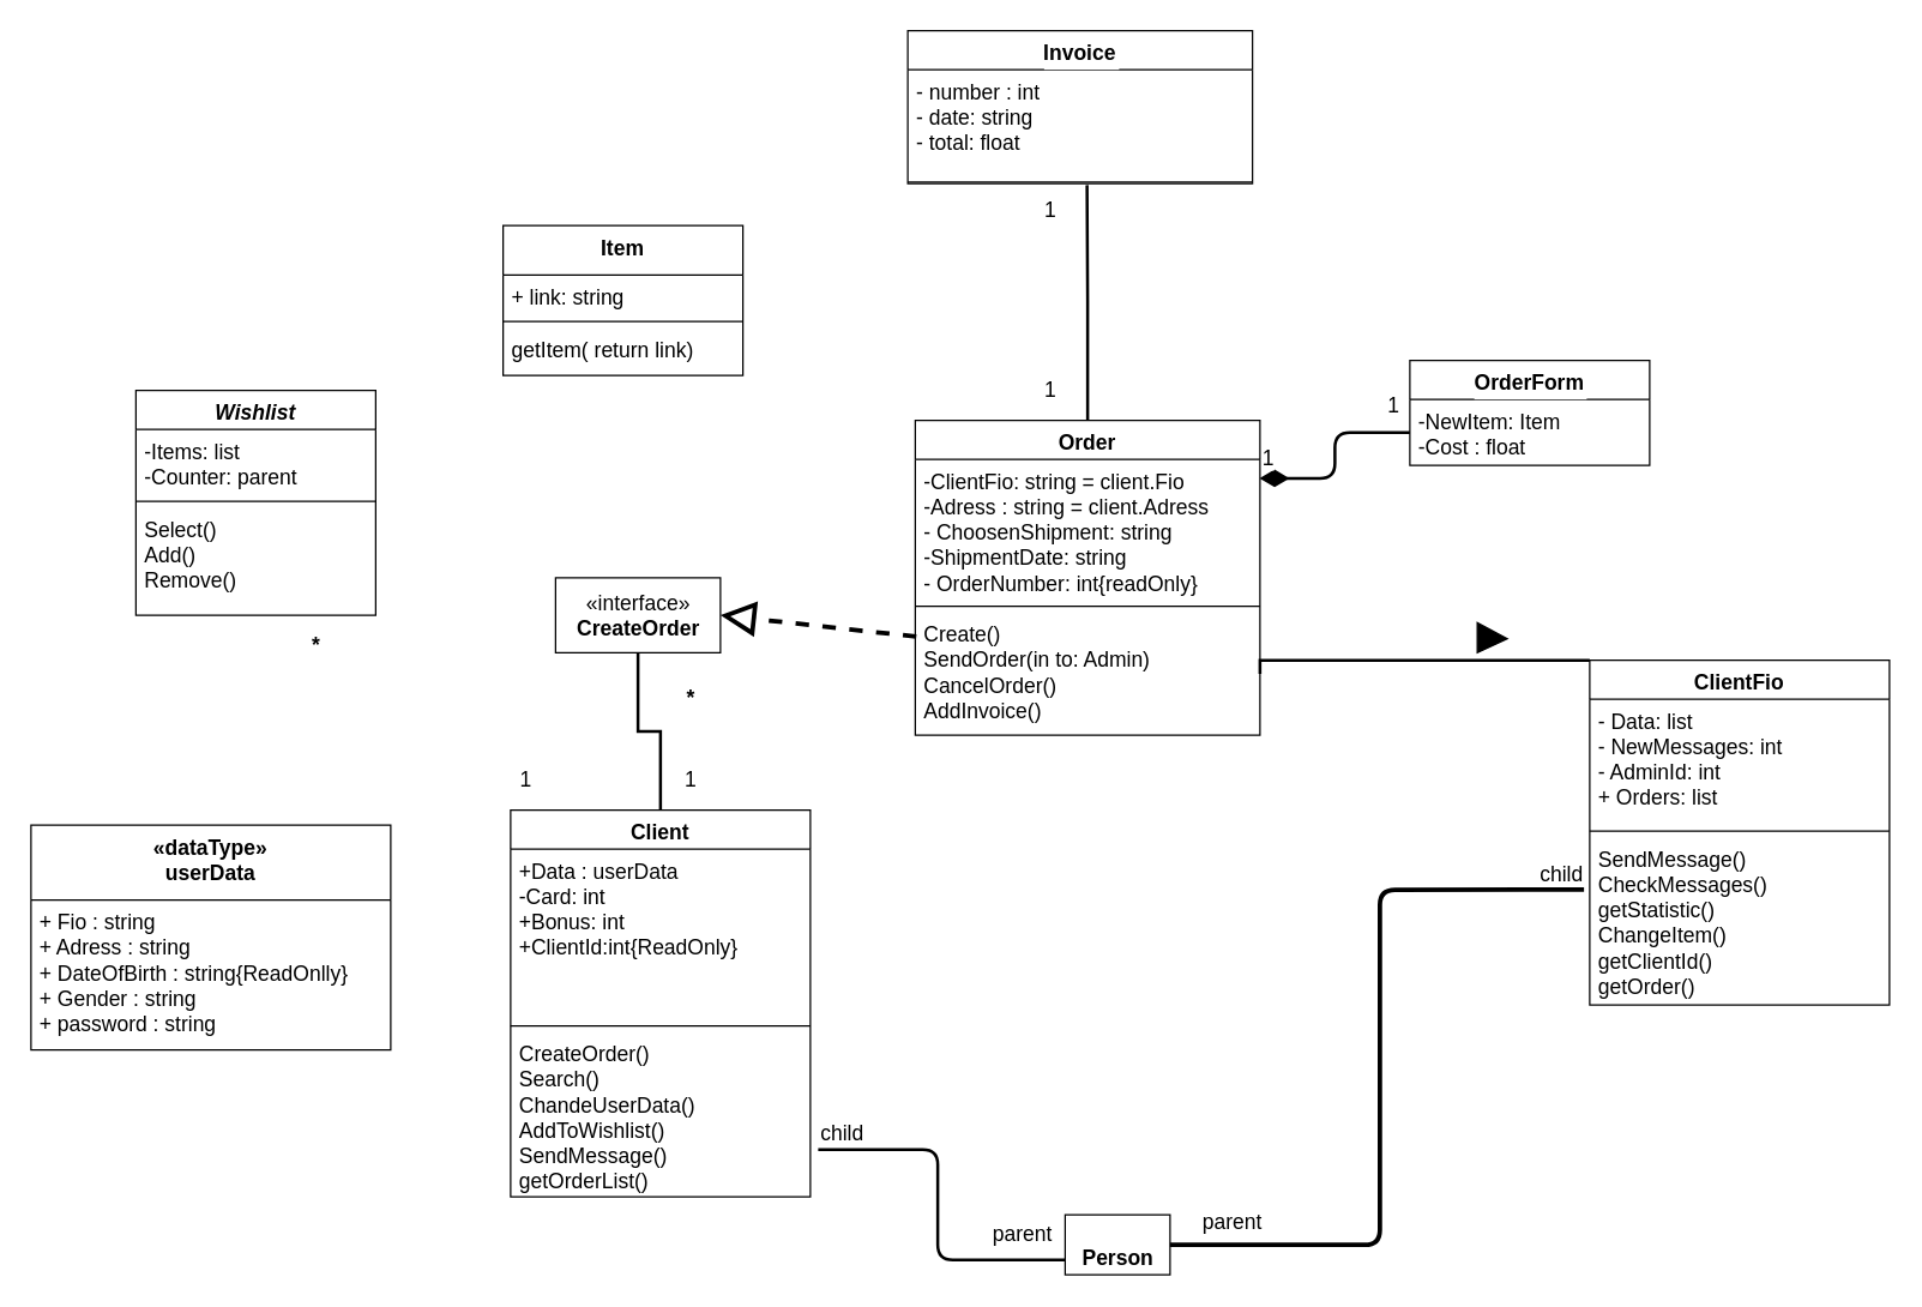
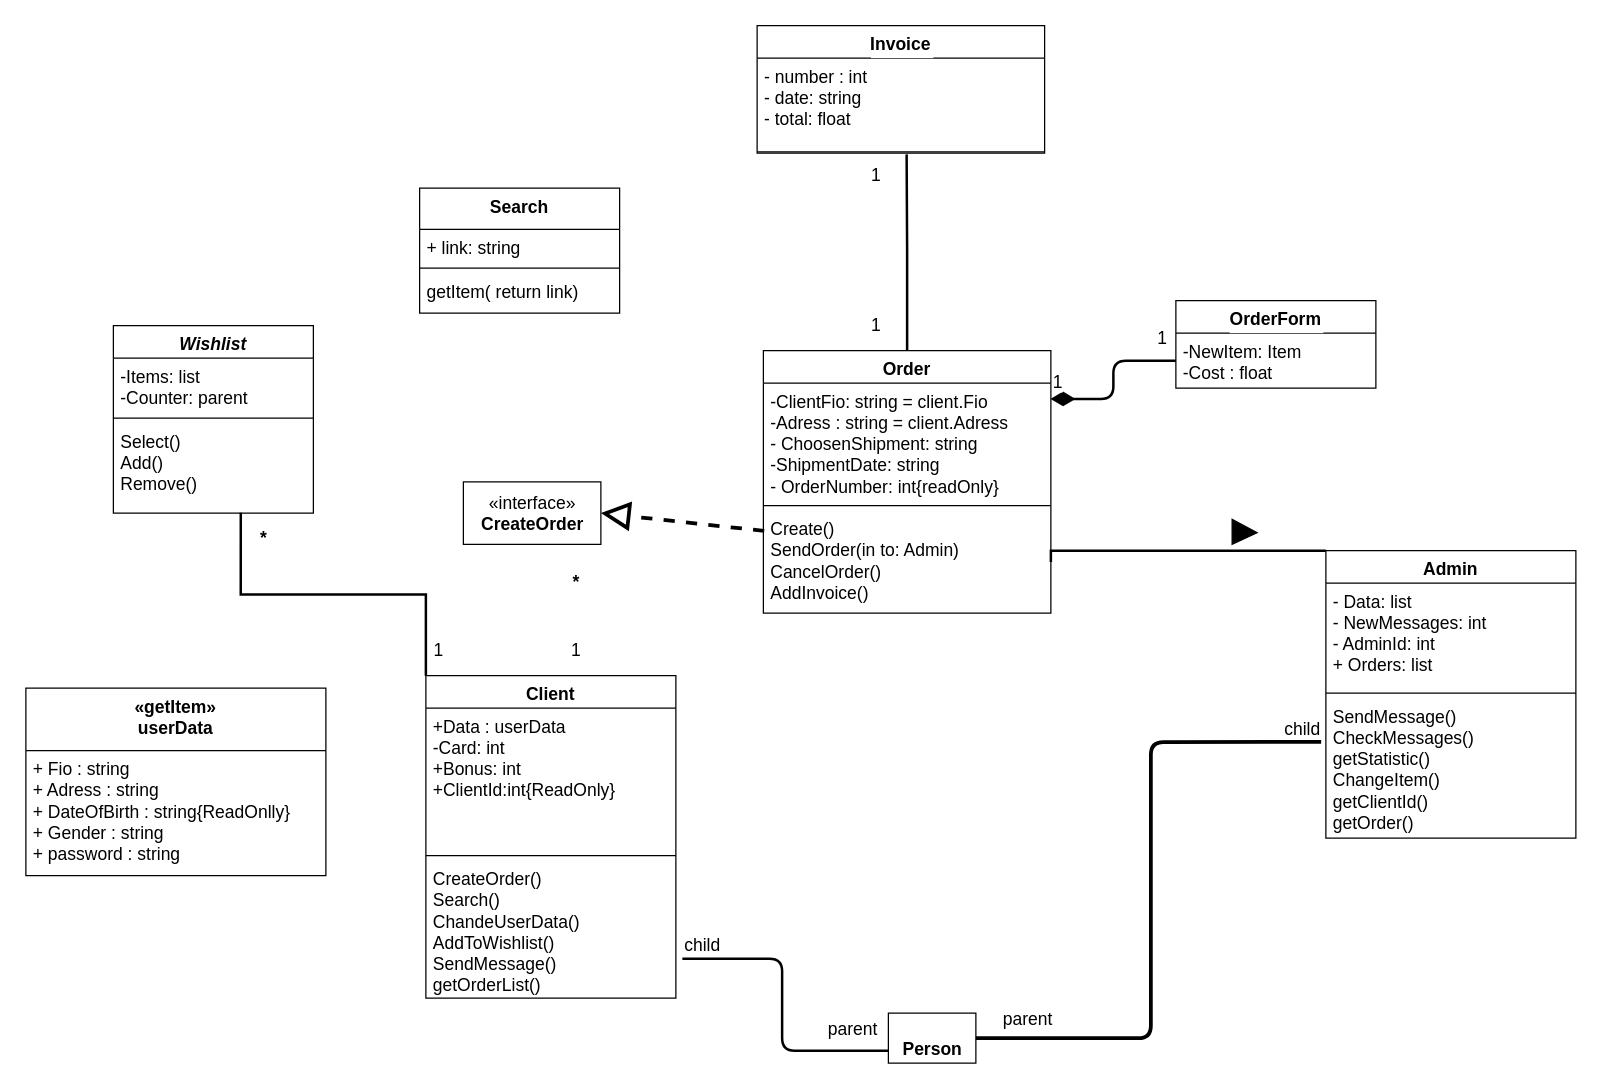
  <mxCell id="0" />
  <mxCell id="1" parent="0" />
- <mxCell id="2" value="ClientFio" style="swimlane;fontStyle=1;align=center;verticalAlign=top;childLayout=stackLayout;horizontal=1;startSize=26;horizontalStack=0;resizeParent=1;resizeParentMax=0;resizeLast=0;collapsible=1;marginBottom=0;fontSize=14;" parent="1" vertex="1"><mxGeometry x="1060" y="440" width="200" height="230" as="geometry" /></mxCell>
+ <mxCell id="2" value="Admin" style="swimlane;fontStyle=1;align=center;verticalAlign=top;childLayout=stackLayout;horizontal=1;startSize=26;horizontalStack=0;resizeParent=1;resizeParentMax=0;resizeLast=0;collapsible=1;marginBottom=0;fontSize=14;" parent="1" vertex="1"><mxGeometry x="1060" y="440" width="200" height="230" as="geometry" /></mxCell>
  <mxCell id="3" value="- Data: list &#10;- NewMessages: int&#10;- AdminId: int&#10;+ Orders: list&#10;" style="text;strokeColor=none;fillColor=none;align=left;verticalAlign=top;spacingLeft=4;spacingRight=4;overflow=hidden;rotatable=0;points=[[0,0.5],[1,0.5]];portConstraint=eastwest;fontSize=14;" parent="2" vertex="1"><mxGeometry y="26" width="200" height="84" as="geometry" /></mxCell>
  <mxCell id="4" value="" style="line;strokeWidth=1;fillColor=none;align=left;verticalAlign=middle;spacingTop=-1;spacingLeft=3;spacingRight=3;rotatable=0;labelPosition=right;points=[];portConstraint=eastwest;fontSize=14;" parent="2" vertex="1"><mxGeometry y="110" width="200" height="8" as="geometry" /></mxCell>
  <mxCell id="5" value="SendMessage()&#10;CheckMessages()&#10;getStatistic()&#10;ChangeItem()&#10;getClientId()&#10;getOrder()&#10;" style="text;strokeColor=none;fillColor=none;align=left;verticalAlign=top;spacingLeft=4;spacingRight=4;overflow=hidden;rotatable=0;points=[[0,0.5],[1,0.5]];portConstraint=eastwest;fontSize=14;" parent="2" vertex="1"><mxGeometry y="118" width="200" height="112" as="geometry" /></mxCell>
- <mxCell id="6" style="edgeStyle=orthogonalEdgeStyle;rounded=0;jumpSize=6;orthogonalLoop=1;jettySize=auto;html=1;exitX=0.5;exitY=0;exitDx=0;exitDy=0;entryX=0.5;entryY=1;entryDx=0;entryDy=0;endArrow=none;endFill=0;strokeColor=#000000;strokeWidth=2;fontSize=14;" parent="1" source="8" target="16" edge="1"><mxGeometry relative="1" as="geometry" /></mxCell>
+ <mxCell id="7" style="edgeStyle=orthogonalEdgeStyle;rounded=0;jumpSize=6;orthogonalLoop=1;jettySize=auto;html=1;exitX=0;exitY=0;exitDx=0;exitDy=0;entryX=0.637;entryY=0.996;entryDx=0;entryDy=0;entryPerimeter=0;endArrow=none;endFill=0;strokeColor=#000000;strokeWidth=2;fontSize=14;" parent="1" source="8" target="15" edge="1"><mxGeometry relative="1" as="geometry" /></mxCell>
  <mxCell id="8" value="Client" style="swimlane;fontStyle=1;align=center;verticalAlign=top;childLayout=stackLayout;horizontal=1;startSize=26;horizontalStack=0;resizeParent=1;resizeParentMax=0;resizeLast=0;collapsible=1;marginBottom=0;fontSize=14;" parent="1" vertex="1"><mxGeometry x="340" y="540" width="200" height="258" as="geometry" /></mxCell>
  <mxCell id="9" value="+Data : userData&#10;-Card: int&#10;+Bonus: int&#10;+ClientId:int{ReadOnly}" style="text;strokeColor=none;fillColor=none;align=left;verticalAlign=top;spacingLeft=4;spacingRight=4;overflow=hidden;rotatable=0;points=[[0,0.5],[1,0.5]];portConstraint=eastwest;fontSize=14;" parent="8" vertex="1"><mxGeometry y="26" width="200" height="114" as="geometry" /></mxCell>
  <mxCell id="10" value="" style="line;strokeWidth=1;fillColor=none;align=left;verticalAlign=middle;spacingTop=-1;spacingLeft=3;spacingRight=3;rotatable=0;labelPosition=right;points=[];portConstraint=eastwest;fontSize=14;" parent="8" vertex="1"><mxGeometry y="140" width="200" height="8" as="geometry" /></mxCell>
  <mxCell id="11" value="CreateOrder()&#10;Search()&#10;ChandeUserData()&#10;AddToWishlist()&#10;SendMessage()&#10;getOrderList()" style="text;strokeColor=none;fillColor=none;align=left;verticalAlign=top;spacingLeft=4;spacingRight=4;overflow=hidden;rotatable=0;points=[[0,0.5],[1,0.5]];portConstraint=eastwest;fontSize=14;" parent="8" vertex="1"><mxGeometry y="148" width="200" height="110" as="geometry" /></mxCell>
  <mxCell id="12" value="Wishlist" style="swimlane;fontStyle=3;align=center;verticalAlign=top;childLayout=stackLayout;horizontal=1;startSize=26;horizontalStack=0;resizeParent=1;resizeParentMax=0;resizeLast=0;collapsible=1;marginBottom=0;fontSize=14;" parent="1" vertex="1"><mxGeometry x="90" y="260" width="160" height="150" as="geometry" /></mxCell>
  <mxCell id="13" value="-Items: list&#10;-Counter: parent" style="text;strokeColor=none;fillColor=none;align=left;verticalAlign=top;spacingLeft=4;spacingRight=4;overflow=hidden;rotatable=0;points=[[0,0.5],[1,0.5]];portConstraint=eastwest;fontSize=14;" parent="12" vertex="1"><mxGeometry y="26" width="160" height="44" as="geometry" /></mxCell>
  <mxCell id="14" value="" style="line;strokeWidth=1;fillColor=none;align=left;verticalAlign=middle;spacingTop=-1;spacingLeft=3;spacingRight=3;rotatable=0;labelPosition=right;points=[];portConstraint=eastwest;fontSize=14;" parent="12" vertex="1"><mxGeometry y="70" width="160" height="8" as="geometry" /></mxCell>
  <mxCell id="15" value="Select()&#10;Add()&#10;Remove()" style="text;strokeColor=none;fillColor=none;align=left;verticalAlign=top;spacingLeft=4;spacingRight=4;overflow=hidden;rotatable=0;points=[[0,0.5],[1,0.5]];portConstraint=eastwest;fontSize=14;" parent="12" vertex="1"><mxGeometry y="78" width="160" height="72" as="geometry" /></mxCell>
  <mxCell id="16" value="«interface»&lt;br style=&quot;font-size: 14px;&quot;&gt;&lt;b style=&quot;font-size: 14px;&quot;&gt;CreateOrder&lt;/b&gt;" style="html=1;fontSize=14;" parent="1" vertex="1"><mxGeometry x="370" y="385" width="110" height="50" as="geometry" /></mxCell>
  <mxCell id="17" value="&lt;br style=&quot;font-size: 14px&quot;&gt;&lt;b style=&quot;font-size: 14px&quot;&gt;Person&lt;/b&gt;" style="html=1;fontSize=14;" parent="1" vertex="1"><mxGeometry x="710" y="810" width="70" height="40" as="geometry" /></mxCell>
- <mxCell id="18" value="«dataType»&#10;userData" style="swimlane;fontStyle=1;align=center;verticalAlign=top;childLayout=stackLayout;horizontal=1;startSize=50;horizontalStack=0;resizeParent=1;resizeParentMax=0;resizeLast=0;collapsible=1;marginBottom=0;fontSize=14;" parent="1" vertex="1"><mxGeometry x="20" y="550" width="240" height="150" as="geometry" /></mxCell>
+ <mxCell id="18" value="«getItem»&#10;userData" style="swimlane;fontStyle=1;align=center;verticalAlign=top;childLayout=stackLayout;horizontal=1;startSize=50;horizontalStack=0;resizeParent=1;resizeParentMax=0;resizeLast=0;collapsible=1;marginBottom=0;fontSize=14;" parent="1" vertex="1"><mxGeometry x="20" y="550" width="240" height="150" as="geometry" /></mxCell>
  <mxCell id="19" value="+ Fio : string&#10;+ Adress : string&#10;+ DateOfBirth : string{ReadOnlly}&#10;+ Gender : string&#10;+ password : string" style="text;strokeColor=none;fillColor=none;align=left;verticalAlign=top;spacingLeft=4;spacingRight=4;overflow=hidden;rotatable=0;points=[[0,0.5],[1,0.5]];portConstraint=eastwest;fontSize=14;" parent="18" vertex="1"><mxGeometry y="50" width="240" height="100" as="geometry" /></mxCell>
  <mxCell id="20" value="" style="endArrow=none;html=1;edgeStyle=orthogonalEdgeStyle;strokeColor=#000000;strokeWidth=3;fontSize=14;exitX=1;exitY=0.5;exitDx=0;exitDy=0;entryX=-0.019;entryY=0.313;entryDx=0;entryDy=0;entryPerimeter=0;" parent="1" source="17" target="5" edge="1"><mxGeometry relative="1" as="geometry"><mxPoint x="1020" y="878.8" as="sourcePoint" /><mxPoint x="851.8" y="820" as="targetPoint" /></mxGeometry></mxCell>
  <mxCell id="21" value="parent" style="edgeLabel;resizable=0;html=1;align=left;verticalAlign=bottom;fontSize=14;" parent="20" connectable="0" vertex="1"><mxGeometry x="-1" relative="1" as="geometry"><mxPoint x="20" y="-5" as="offset" /></mxGeometry></mxCell>
  <mxCell id="22" value="child" style="edgeLabel;resizable=0;html=1;align=right;verticalAlign=bottom;fontSize=14;" parent="20" connectable="0" vertex="1"><mxGeometry x="1" relative="1" as="geometry" /></mxCell>
  <mxCell id="23" value="" style="endArrow=block;endSize=16;endFill=0;html=1;dashed=1;strokeColor=#000000;strokeWidth=3;fontSize=14;entryX=1;entryY=0.5;entryDx=0;entryDy=0;exitX=0.003;exitY=0.198;exitDx=0;exitDy=0;exitPerimeter=0;" parent="1" source="27" target="16" edge="1"><mxGeometry width="160" relative="1" as="geometry"><mxPoint x="710.69" y="458" as="sourcePoint" /><mxPoint x="680" y="330" as="targetPoint" /><Array as="points" /></mxGeometry></mxCell>
  <mxCell id="24" value="Order" style="swimlane;fontStyle=1;align=center;verticalAlign=top;childLayout=stackLayout;horizontal=1;startSize=26;horizontalStack=0;resizeParent=1;resizeParentMax=0;resizeLast=0;collapsible=1;marginBottom=0;fontSize=14;" parent="1" vertex="1"><mxGeometry x="610" y="280" width="230" height="210" as="geometry" /></mxCell>
  <mxCell id="25" value="-ClientFio: string = client.Fio&#10;-Adress : string = client.Adress&#10;- ChoosenShipment: string&#10;-ShipmentDate: string&#10;- OrderNumber: int{readOnly}" style="text;strokeColor=none;fillColor=none;align=left;verticalAlign=top;spacingLeft=4;spacingRight=4;overflow=hidden;rotatable=0;points=[[0,0.5],[1,0.5]];portConstraint=eastwest;fontSize=14;" parent="24" vertex="1"><mxGeometry y="26" width="230" height="94" as="geometry" /></mxCell>
  <mxCell id="26" value="" style="line;strokeWidth=1;fillColor=none;align=left;verticalAlign=middle;spacingTop=-1;spacingLeft=3;spacingRight=3;rotatable=0;labelPosition=right;points=[];portConstraint=eastwest;fontSize=14;" parent="24" vertex="1"><mxGeometry y="120" width="230" height="8" as="geometry" /></mxCell>
  <mxCell id="27" value="Create()&#10;SendOrder(in to: Admin)&#10;CancelOrder()&#10;AddInvoice()&#10;" style="text;strokeColor=none;fillColor=none;align=left;verticalAlign=top;spacingLeft=4;spacingRight=4;overflow=hidden;rotatable=0;points=[[0,0.5],[1,0.5]];portConstraint=eastwest;fontSize=14;" parent="24" vertex="1"><mxGeometry y="128" width="230" height="82" as="geometry" /></mxCell>
  <mxCell id="28" value="1" style="text;html=1;align=center;verticalAlign=middle;resizable=0;points=[];autosize=1;fontSize=14;" parent="1" vertex="1"><mxGeometry x="450" y="510" width="20" height="20" as="geometry" /></mxCell>
  <mxCell id="29" value="1" style="text;html=1;align=center;verticalAlign=middle;resizable=0;points=[];autosize=1;fontSize=14;rotation=0;" parent="1" vertex="1"><mxGeometry x="340" y="510" width="20" height="20" as="geometry" /></mxCell>
  <mxCell id="30" value="&lt;font style=&quot;font-size: 14px;&quot;&gt;&lt;b style=&quot;font-size: 14px;&quot;&gt;*&lt;/b&gt;&lt;/font&gt;" style="text;html=1;align=center;verticalAlign=middle;resizable=0;points=[];autosize=1;fontSize=14;" parent="1" vertex="1"><mxGeometry x="200" y="420" width="20" height="20" as="geometry" /></mxCell>
  <mxCell id="31" value="" style="endArrow=none;html=1;edgeStyle=orthogonalEdgeStyle;strokeColor=#000000;strokeWidth=2;fontSize=14;entryX=1.026;entryY=0.713;entryDx=0;entryDy=0;entryPerimeter=0;exitX=0;exitY=0.75;exitDx=0;exitDy=0;" parent="1" source="17" target="11" edge="1"><mxGeometry relative="1" as="geometry"><mxPoint x="520" y="490" as="sourcePoint" /><mxPoint x="600" y="800" as="targetPoint" /></mxGeometry></mxCell>
  <mxCell id="32" value="parent" style="edgeLabel;resizable=0;html=1;align=left;verticalAlign=bottom;fontSize=14;" parent="31" connectable="0" vertex="1"><mxGeometry x="-1" relative="1" as="geometry"><mxPoint x="-50" y="-7" as="offset" /></mxGeometry></mxCell>
  <mxCell id="33" value="child" style="edgeLabel;resizable=0;html=1;align=right;verticalAlign=bottom;fontSize=14;" parent="31" connectable="0" vertex="1"><mxGeometry x="1" relative="1" as="geometry"><mxPoint x="30" as="offset" /></mxGeometry></mxCell>
  <mxCell id="34" style="edgeStyle=orthogonalEdgeStyle;rounded=0;jumpSize=6;orthogonalLoop=1;jettySize=auto;html=1;exitX=1;exitY=0.5;exitDx=0;exitDy=0;entryX=0;entryY=0;entryDx=0;entryDy=0;endArrow=none;endFill=0;strokeColor=#000000;strokeWidth=2;fontSize=14;" parent="1" source="27" target="2" edge="1"><mxGeometry relative="1" as="geometry"><Array as="points"><mxPoint x="840" y="440" /></Array></mxGeometry></mxCell>
  <mxCell id="35" value="" style="verticalLabelPosition=bottom;verticalAlign=top;html=1;shape=mxgraph.basic.acute_triangle;dx=0.53;fontSize=14;rotation=90;fillColor=#000000;" parent="1" vertex="1"><mxGeometry x="985" y="415" width="20" height="20" as="geometry" /></mxCell>
  <mxCell id="36" value="&lt;font style=&quot;font-size: 14px;&quot;&gt;&lt;b style=&quot;font-size: 14px;&quot;&gt;*&lt;/b&gt;&lt;/font&gt;" style="text;html=1;align=center;verticalAlign=middle;resizable=0;points=[];autosize=1;fontSize=14;" parent="1" vertex="1"><mxGeometry x="450" y="455" width="20" height="20" as="geometry" /></mxCell>
  <mxCell id="37" value="Invoice" style="swimlane;fontStyle=1;align=center;verticalAlign=top;childLayout=stackLayout;horizontal=1;startSize=26;horizontalStack=0;resizeParent=1;resizeParentMax=0;resizeLast=0;collapsible=1;marginBottom=0;labelBackgroundColor=#FFFFFF;fillColor=#FFFFFF;fontSize=14;fontColor=#000000;" parent="1" vertex="1"><mxGeometry x="605" y="20" width="230" height="102" as="geometry" /></mxCell>
  <mxCell id="38" value="- number : int&#10;- date: string&#10;- total: float" style="text;strokeColor=none;fillColor=none;align=left;verticalAlign=top;spacingLeft=4;spacingRight=4;overflow=hidden;rotatable=0;points=[[0,0.5],[1,0.5]];portConstraint=eastwest;fontSize=14;" parent="37" vertex="1"><mxGeometry y="26" width="230" height="74" as="geometry" /></mxCell>
  <mxCell id="39" value="" style="line;strokeWidth=1;fillColor=none;align=left;verticalAlign=middle;spacingTop=-1;spacingLeft=3;spacingRight=3;rotatable=0;labelPosition=right;points=[];portConstraint=eastwest;fontSize=14;" parent="37" vertex="1"><mxGeometry y="100" width="230" height="2" as="geometry" /></mxCell>
  <mxCell id="40" style="edgeStyle=orthogonalEdgeStyle;rounded=0;jumpSize=6;orthogonalLoop=1;jettySize=auto;html=1;entryX=0.52;entryY=1.5;entryDx=0;entryDy=0;entryPerimeter=0;endArrow=none;endFill=0;strokeColor=#000000;strokeWidth=2;fontSize=14;exitX=0.5;exitY=0;exitDx=0;exitDy=0;" parent="1" source="24" target="39" edge="1"><mxGeometry relative="1" as="geometry"><mxPoint x="730" y="270" as="sourcePoint" /><mxPoint x="201.92" y="419.712" as="targetPoint" /></mxGeometry></mxCell>
  <mxCell id="41" value="1" style="text;html=1;align=center;verticalAlign=middle;resizable=0;points=[];autosize=1;fontSize=14;fontColor=#000000;" parent="1" vertex="1"><mxGeometry x="690" y="250" width="20" height="20" as="geometry" /></mxCell>
  <mxCell id="42" value="1" style="text;html=1;align=center;verticalAlign=middle;resizable=0;points=[];autosize=1;fontSize=14;fontColor=#000000;" parent="1" vertex="1"><mxGeometry x="690" y="130" width="20" height="20" as="geometry" /></mxCell>
- <mxCell id="43" value="Item" style="swimlane;fontStyle=1;align=center;verticalAlign=top;childLayout=stackLayout;horizontal=1;startSize=33;horizontalStack=0;resizeParent=1;resizeParentMax=0;resizeLast=0;collapsible=1;marginBottom=0;labelBackgroundColor=#FFFFFF;fontSize=14;fontColor=#000000;fillColor=none;" parent="1" vertex="1"><mxGeometry x="335" y="150" width="160" height="100" as="geometry" /></mxCell>
+ <mxCell id="43" value="Search" style="swimlane;fontStyle=1;align=center;verticalAlign=top;childLayout=stackLayout;horizontal=1;startSize=33;horizontalStack=0;resizeParent=1;resizeParentMax=0;resizeLast=0;collapsible=1;marginBottom=0;labelBackgroundColor=#FFFFFF;fontSize=14;fontColor=#000000;fillColor=none;" parent="1" vertex="1"><mxGeometry x="335" y="150" width="160" height="100" as="geometry" /></mxCell>
  <mxCell id="44" value="+ link: string" style="text;strokeColor=none;fillColor=none;align=left;verticalAlign=top;spacingLeft=4;spacingRight=4;overflow=hidden;rotatable=0;points=[[0,0.5],[1,0.5]];portConstraint=eastwest;fontSize=14;" parent="43" vertex="1"><mxGeometry y="33" width="160" height="27" as="geometry" /></mxCell>
  <mxCell id="45" value="" style="line;strokeWidth=1;fillColor=none;align=left;verticalAlign=middle;spacingTop=-1;spacingLeft=3;spacingRight=3;rotatable=0;labelPosition=right;points=[];portConstraint=eastwest;fontSize=14;" parent="43" vertex="1"><mxGeometry y="60" width="160" height="8" as="geometry" /></mxCell>
  <mxCell id="46" value="getItem( return link)" style="text;strokeColor=none;fillColor=none;align=left;verticalAlign=top;spacingLeft=4;spacingRight=4;overflow=hidden;rotatable=0;points=[[0,0.5],[1,0.5]];portConstraint=eastwest;fontSize=14;" parent="43" vertex="1"><mxGeometry y="68" width="160" height="32" as="geometry" /></mxCell>
  <mxCell id="47" value="OrderForm" style="swimlane;fontStyle=1;align=center;verticalAlign=top;childLayout=stackLayout;horizontal=1;startSize=26;horizontalStack=0;resizeParent=1;resizeParentMax=0;resizeLast=0;collapsible=1;marginBottom=0;labelBackgroundColor=#FFFFFF;fillColor=none;fontSize=14;fontColor=#000000;" parent="1" vertex="1"><mxGeometry x="940" y="240" width="160" height="70" as="geometry" /></mxCell>
  <mxCell id="48" value="-NewItem: Item&#10;-Cost : float" style="text;strokeColor=none;fillColor=none;align=left;verticalAlign=top;spacingLeft=4;spacingRight=4;overflow=hidden;rotatable=0;points=[[0,0.5],[1,0.5]];portConstraint=eastwest;fontSize=14;" parent="47" vertex="1"><mxGeometry y="26" width="160" height="44" as="geometry" /></mxCell>
  <mxCell id="49" value="" style="line;strokeWidth=1;fillColor=none;align=left;verticalAlign=middle;spacingTop=-1;spacingLeft=3;spacingRight=3;rotatable=0;labelPosition=right;points=[];portConstraint=eastwest;fontSize=14;" parent="47" vertex="1"><mxGeometry y="70" width="160" as="geometry" /></mxCell>
  <mxCell id="50" value="1" style="endArrow=none;html=1;endSize=12;startArrow=diamondThin;startSize=14;startFill=1;edgeStyle=orthogonalEdgeStyle;align=left;verticalAlign=bottom;strokeColor=#000000;strokeWidth=2;fontSize=14;fontColor=#000000;exitX=0.999;exitY=0.134;exitDx=0;exitDy=0;exitPerimeter=0;entryX=0;entryY=0.5;entryDx=0;entryDy=0;endFill=0;" parent="1" source="25" target="48" edge="1"><mxGeometry x="-1" y="3" relative="1" as="geometry"><mxPoint x="900" y="210" as="sourcePoint" /><mxPoint x="870" y="190" as="targetPoint" /></mxGeometry></mxCell>
  <mxCell id="51" value="1" style="text;html=1;align=center;verticalAlign=middle;resizable=0;points=[];autosize=1;fontSize=14;fontColor=#000000;" parent="1" vertex="1"><mxGeometry x="919" y="260" width="20" height="20" as="geometry" /></mxCell>
